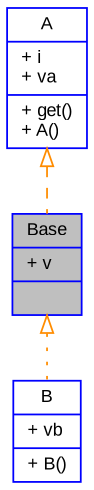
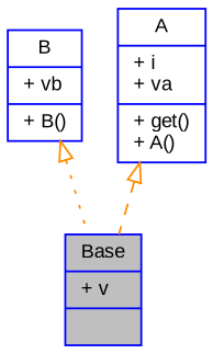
  digraph {
    fontname="Liberation Sans"
    node [color=blue fontname="Liberation Sans" fontsize=10 shape=record]
    edge [arrowtail=onormal color=darkorange dir=back fontname="Liberation Sans" fontsize=10 labelfontname=Helvetica labelfontsize=10]
    n1 [fillcolor=grey75 fontcolor=black height=0.2 label="{Base\n|+ v\l|}" style=filled width=0.4]
    n2 [height=0.2 label="{B\n|+ vb\l|+ B()\l}" width=0.4]
    n3 [height=0.2 label="{A\n|+ i\l+ va\l|+ get()\l+ A()\l}" width=0.4]
-   n1 -> n2 [style=dotted]
+   n2 -> n1 [style=dotted]
    n3 -> n1 [style=dashed]
  }
